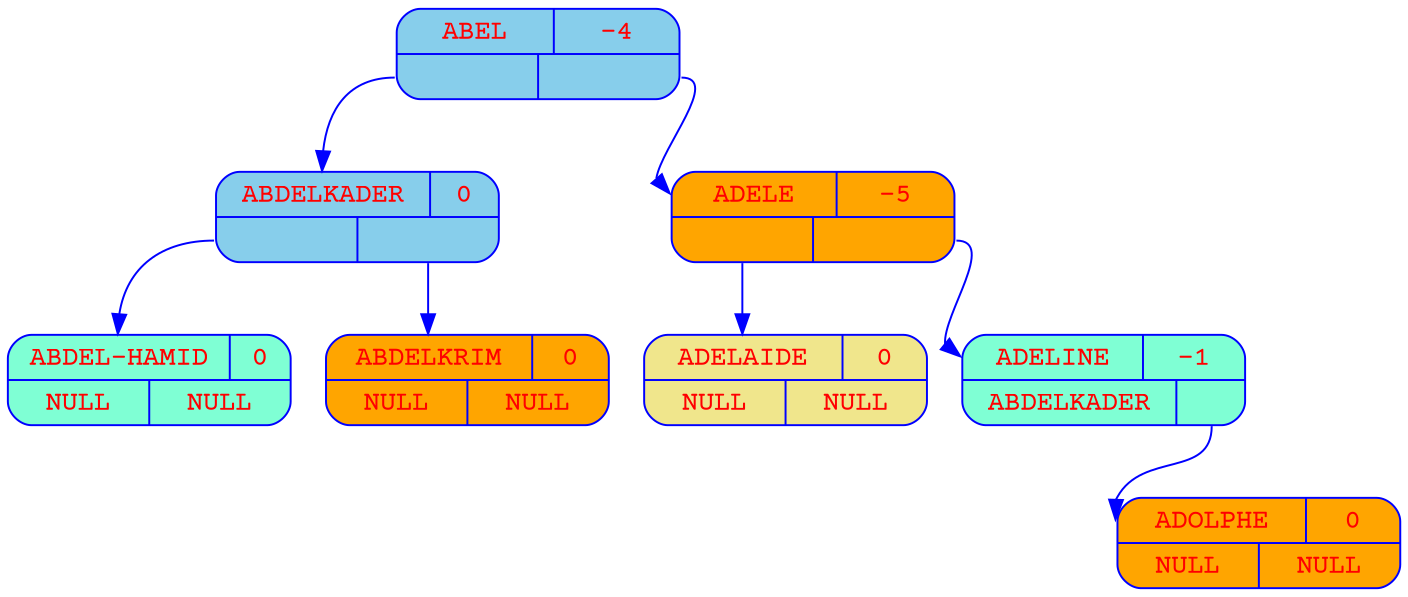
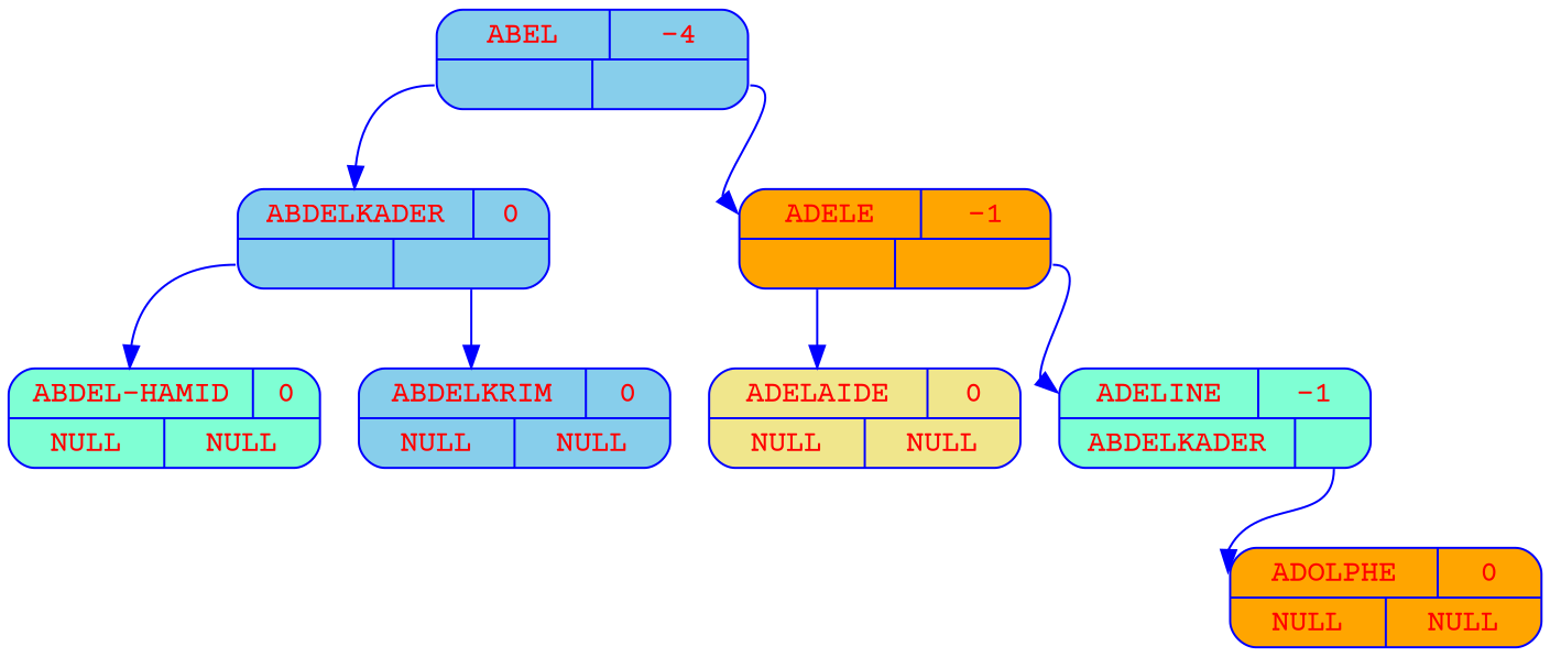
  digraph {
    fontname="Courier Prime"
    node [color=blue fillcolor=skyblue fontcolor=red fontname="Courier Prime" fontsize=14 shape=record style="rounded, filled,filled"]
    edge [color=blue fontname="Courier Prime" headport=nom tailport=d]
    n1 [label="{{<nom> ABEL | <bal> -4 } | { <g> | <d>}}" width=2]
    n2 [label="{{<nom> ABDELKADER | <bal> 0 } | { <g> | <d>}}" width=2]
-   n3 [fillcolor=orange label="{{<nom> ADELE | <bal> -5 } | { <g> | <d>}}" width=2]
+   n3 [fillcolor=orange label="{{<nom> ADELE | <bal> -1 } | { <g> | <d>}}" width=2]
    n4 [fillcolor=aquamarine label="{{<nom> ABDEL-HAMID | <bal> 0 }| { <g> NULL | <d> NULL}}" width=2]
-   n5 [fillcolor=orange label="{{<nom> ABDELKRIM | <bal> 0 }| { <g> NULL | <d> NULL}}" width=2]
+   n5 [label="{{<nom> ABDELKRIM | <bal> 0 }| { <g> NULL | <d> NULL}}" width=2]
    n6 [fillcolor=khaki label="{{<nom> ADELAIDE | <bal> 0 }| { <g> NULL | <d> NULL}}" width=2]
    n7 [fillcolor=aquamarine label="{{<nom> ADELINE | <bal> -1 }| { <g> ABDELKADER | <d> }}" width=2]
    n8 [fillcolor=orange label="{{<nom> ADOLPHE | <bal> 0 }| { <g> NULL | <d> NULL}}" width=2]
    n1 -> n2 [tailport=g]
    n1 -> n3
    n2 -> n4 [tailport=g]
    n2 -> n5
    n3 -> n6 [tailport=g]
    n3 -> n7
    n7 -> n8
  }
